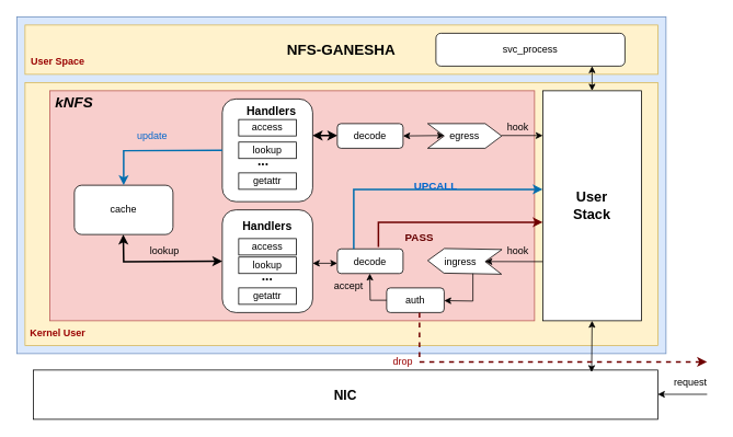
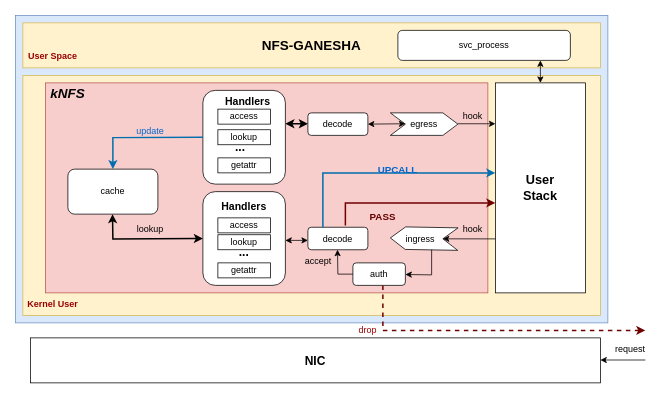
  <mxCell id="0" />
  <mxCell id="1" parent="0" />
  <mxCell id="2" value="" style="rounded=20;whiteSpace=wrap;html=1;fillColor=#dae8fc;strokeColor=#6c8ebf;" parent="1" vertex="1"><mxGeometry x="20" y="20" width="790" height="410" as="geometry" /></mxCell>
  <mxCell id="3" value="&lt;b&gt;&lt;font style=&quot;font-size: 16px;&quot;&gt;NIC&lt;/font&gt;&lt;/b&gt;" style="rounded=0;whiteSpace=wrap;html=1;" parent="1" vertex="1"><mxGeometry x="40" y="450" width="760" height="60" as="geometry" /></mxCell>
  <mxCell id="4" value="" style="rounded=0;whiteSpace=wrap;html=1;fillColor=#fff2cc;strokeColor=#d6b656;" parent="1" vertex="1"><mxGeometry x="30" y="100" width="770" height="320" as="geometry" /></mxCell>
  <mxCell id="5" value="&lt;b&gt;&lt;font style=&quot;font-size: 18px;&quot;&gt;NFS-GANESHA&lt;/font&gt;&lt;/b&gt;" style="rounded=0;whiteSpace=wrap;html=1;fillColor=#fff2cc;strokeColor=#d6b656;" parent="1" vertex="1"><mxGeometry x="30" y="30" width="770" height="60" as="geometry" /></mxCell>
  <mxCell id="6" value="&lt;h4&gt;&lt;font color=&quot;#990000&quot;&gt;User Space&lt;/font&gt;&lt;/h4&gt;" style="text;html=1;strokeColor=none;fillColor=none;align=center;verticalAlign=middle;whiteSpace=wrap;rounded=0;" parent="1" vertex="1"><mxGeometry x="30" y="60" width="80" height="30" as="geometry" /></mxCell>
  <mxCell id="7" value="&lt;h4&gt;&lt;font color=&quot;#990000&quot;&gt;Kernel User&lt;/font&gt;&lt;/h4&gt;" style="text;html=1;strokeColor=none;fillColor=none;align=center;verticalAlign=middle;whiteSpace=wrap;rounded=0;" parent="1" vertex="1"><mxGeometry x="30" y="390" width="80" height="30" as="geometry" /></mxCell>
  <mxCell id="8" value="" style="rounded=0;whiteSpace=wrap;html=1;fillColor=#f8cecc;strokeColor=#b85450;" parent="1" vertex="1"><mxGeometry x="60" y="110" width="590" height="280" as="geometry" /></mxCell>
  <mxCell id="9" value="&lt;b&gt;&lt;i&gt;&lt;font style=&quot;font-size: 18px;&quot;&gt;kNFS&lt;/font&gt;&lt;/i&gt;&lt;/b&gt;" style="text;html=1;strokeColor=none;fillColor=none;align=center;verticalAlign=middle;whiteSpace=wrap;rounded=0;" parent="1" vertex="1"><mxGeometry x="60" y="110" width="60" height="30" as="geometry" /></mxCell>
  <mxCell id="10" value="&lt;b style=&quot;font-size: 17px;&quot;&gt;User&lt;br&gt;Stack&lt;/b&gt;" style="rounded=0;whiteSpace=wrap;html=1;" parent="1" vertex="1"><mxGeometry x="660" y="110" width="120" height="280" as="geometry" /></mxCell>
  <mxCell id="11" value="cache" style="rounded=1;whiteSpace=wrap;html=1;" parent="1" vertex="1"><mxGeometry x="90" y="225" width="120" height="60" as="geometry" /></mxCell>
  <mxCell id="12" value="decode" style="rounded=1;whiteSpace=wrap;html=1;" parent="1" vertex="1"><mxGeometry x="410" y="302.5" width="80" height="30" as="geometry" /></mxCell>
  <mxCell id="13" value="lookup" style="text;html=1;strokeColor=none;fillColor=none;align=center;verticalAlign=middle;whiteSpace=wrap;rounded=0;" parent="1" vertex="1"><mxGeometry x="170" y="290" width="60" height="30" as="geometry" /></mxCell>
  <mxCell id="14" value="" style="rounded=1;whiteSpace=wrap;html=1;" parent="1" vertex="1"><mxGeometry x="270" y="255" width="110" height="125" as="geometry" /></mxCell>
  <mxCell id="15" value="access" style="rounded=0;whiteSpace=wrap;html=1;" parent="1" vertex="1"><mxGeometry x="290" y="290" width="70" height="20" as="geometry" /></mxCell>
  <mxCell id="16" value="&lt;b&gt;&lt;font style=&quot;font-size: 14px;&quot;&gt;Handlers&lt;/font&gt;&lt;/b&gt;" style="text;html=1;strokeColor=none;fillColor=none;align=center;verticalAlign=middle;whiteSpace=wrap;rounded=0;" parent="1" vertex="1"><mxGeometry x="295" y="260" width="60" height="30" as="geometry" /></mxCell>
  <mxCell id="17" value="lookup" style="rounded=0;whiteSpace=wrap;html=1;" parent="1" vertex="1"><mxGeometry x="290" y="312.5" width="70" height="20" as="geometry" /></mxCell>
  <mxCell id="18" value="getattr" style="rounded=0;whiteSpace=wrap;html=1;" parent="1" vertex="1"><mxGeometry x="290" y="350" width="70" height="20" as="geometry" /></mxCell>
  <mxCell id="19" value="&lt;b&gt;&lt;font style=&quot;font-size: 16px;&quot;&gt;...&lt;/font&gt;&lt;/b&gt;" style="text;html=1;strokeColor=none;fillColor=none;align=center;verticalAlign=middle;whiteSpace=wrap;rounded=0;" parent="1" vertex="1"><mxGeometry x="295" y="320" width="60" height="30" as="geometry" /></mxCell>
  <mxCell id="20" value="svc_process" style="rounded=1;whiteSpace=wrap;html=1;" parent="1" vertex="1"><mxGeometry x="530" y="40" width="230" height="40" as="geometry" /></mxCell>
- <mxCell id="21" value="" style="endArrow=classic;startArrow=classic;html=1;rounded=0;exitX=0.894;exitY=0.043;exitDx=0;exitDy=0;exitPerimeter=0;entryX=0.5;entryY=1;entryDx=0;entryDy=0;" parent="1" source="3" target="10" edge="1"><mxGeometry width="50" height="50" relative="1" as="geometry"><mxPoint x="719.5" y="430" as="sourcePoint" /><mxPoint x="720" y="400" as="targetPoint" /></mxGeometry></mxCell>
  <mxCell id="22" value="" style="shape=step;perimeter=stepPerimeter;whiteSpace=wrap;html=1;fixedSize=1;rotation=-179;" parent="1" vertex="1"><mxGeometry x="520" y="302.5" width="90" height="30" as="geometry" /></mxCell>
  <mxCell id="23" value="ingress" style="text;html=1;strokeColor=none;fillColor=none;align=center;verticalAlign=middle;whiteSpace=wrap;rounded=0;" parent="1" vertex="1"><mxGeometry x="530" y="302.5" width="60" height="30" as="geometry" /></mxCell>
  <mxCell id="24" value="" style="endArrow=classic;html=1;rounded=0;entryX=0;entryY=0.5;entryDx=0;entryDy=0;" parent="1" target="22" edge="1"><mxGeometry width="50" height="50" relative="1" as="geometry"><mxPoint x="660" y="318" as="sourcePoint" /><mxPoint x="610" y="334.5" as="targetPoint" /></mxGeometry></mxCell>
  <mxCell id="25" value="hook" style="text;html=1;strokeColor=none;fillColor=none;align=center;verticalAlign=middle;whiteSpace=wrap;rounded=0;" parent="1" vertex="1"><mxGeometry x="600" y="290" width="60" height="30" as="geometry" /></mxCell>
  <mxCell id="26" value="decode" style="rounded=1;whiteSpace=wrap;html=1;" parent="1" vertex="1"><mxGeometry x="410" y="150" width="80" height="30" as="geometry" /></mxCell>
  <mxCell id="27" value="" style="endArrow=classic;startArrow=classic;html=1;rounded=0;" parent="1" edge="1"><mxGeometry width="50" height="50" relative="1" as="geometry"><mxPoint x="380" y="320" as="sourcePoint" /><mxPoint x="410" y="320" as="targetPoint" /></mxGeometry></mxCell>
  <mxCell id="28" value="" style="endArrow=classic;startArrow=classic;html=1;rounded=0;exitX=0;exitY=0.5;exitDx=0;exitDy=0;strokeWidth=2;" parent="1" source="14" edge="1"><mxGeometry width="50" height="50" relative="1" as="geometry"><mxPoint x="149.5" y="355" as="sourcePoint" /><mxPoint x="149.5" y="285" as="targetPoint" /><Array as="points"><mxPoint x="150" y="318" /></Array></mxGeometry></mxCell>
  <mxCell id="29" value="egress" style="shape=step;perimeter=stepPerimeter;whiteSpace=wrap;html=1;fixedSize=1;rotation=0;" parent="1" vertex="1"><mxGeometry x="520" y="150" width="90" height="30" as="geometry" /></mxCell>
  <mxCell id="30" value="" style="endArrow=classic;html=1;rounded=0;" parent="1" edge="1"><mxGeometry width="50" height="50" relative="1" as="geometry"><mxPoint x="610" y="164.5" as="sourcePoint" /><mxPoint x="660" y="164.5" as="targetPoint" /></mxGeometry></mxCell>
  <mxCell id="31" value="hook" style="text;html=1;strokeColor=none;fillColor=none;align=center;verticalAlign=middle;whiteSpace=wrap;rounded=0;" parent="1" vertex="1"><mxGeometry x="600" y="140" width="60" height="30" as="geometry" /></mxCell>
  <mxCell id="32" value="" style="endArrow=classic;startArrow=classic;html=1;rounded=0;exitX=1;exitY=0.5;exitDx=0;exitDy=0;" parent="1" source="26" edge="1"><mxGeometry width="50" height="50" relative="1" as="geometry"><mxPoint x="510" y="164.5" as="sourcePoint" /><mxPoint x="540" y="164.5" as="targetPoint" /></mxGeometry></mxCell>
  <mxCell id="33" value="" style="endArrow=classic;startArrow=classic;html=1;rounded=0;exitX=0.5;exitY=0;exitDx=0;exitDy=0;" parent="1" source="10" edge="1"><mxGeometry width="50" height="50" relative="1" as="geometry"><mxPoint x="719.5" y="110" as="sourcePoint" /><mxPoint x="720" y="80" as="targetPoint" /></mxGeometry></mxCell>
  <mxCell id="34" value="" style="rounded=1;whiteSpace=wrap;html=1;" parent="1" vertex="1"><mxGeometry x="270" y="120" width="110" height="125" as="geometry" /></mxCell>
  <mxCell id="35" value="" style="endArrow=classic;startArrow=classic;html=1;rounded=0;strokeWidth=2;" parent="1" edge="1"><mxGeometry width="50" height="50" relative="1" as="geometry"><mxPoint x="380" y="164.5" as="sourcePoint" /><mxPoint x="410" y="164.5" as="targetPoint" /></mxGeometry></mxCell>
  <mxCell id="36" value="" style="endArrow=classic;html=1;rounded=0;entryX=0.5;entryY=0;entryDx=0;entryDy=0;exitX=0;exitY=0.5;exitDx=0;exitDy=0;fillColor=#1ba1e2;strokeColor=#006EAF;strokeWidth=2;" parent="1" source="34" target="11" edge="1"><mxGeometry width="50" height="50" relative="1" as="geometry"><mxPoint x="170" y="190" as="sourcePoint" /><mxPoint x="220" y="140" as="targetPoint" /><Array as="points"><mxPoint x="150" y="183" /></Array></mxGeometry></mxCell>
- <mxCell id="37" value="&lt;font&gt;update&lt;/font&gt;" style="text;html=1;strokeColor=none;fillColor=none;align=center;verticalAlign=middle;whiteSpace=wrap;rounded=0;fontColor=#0066CC;" parent="1" vertex="1"><mxGeometry x="155" y="150" width="60" height="30" as="geometry" /></mxCell>
+ <mxCell id="37" value="&lt;font&gt;update&lt;/font&gt;" style="text;html=1;strokeColor=none;fillColor=none;align=center;verticalAlign=middle;whiteSpace=wrap;rounded=0;fontColor=#0066CC;" parent="1" vertex="1"><mxGeometry x="170" y="160" width="60" height="30" as="geometry" /></mxCell>
  <mxCell id="38" value="&lt;b&gt;&lt;font style=&quot;font-size: 14px;&quot;&gt;Handlers&lt;/font&gt;&lt;/b&gt;" style="text;html=1;strokeColor=none;fillColor=none;align=center;verticalAlign=middle;whiteSpace=wrap;rounded=0;" parent="1" vertex="1"><mxGeometry x="300" y="120" width="60" height="30" as="geometry" /></mxCell>
  <mxCell id="39" value="access" style="rounded=0;whiteSpace=wrap;html=1;" parent="1" vertex="1"><mxGeometry x="290" y="145" width="70" height="20" as="geometry" /></mxCell>
  <mxCell id="40" value="lookup" style="rounded=0;whiteSpace=wrap;html=1;" parent="1" vertex="1"><mxGeometry x="290" y="172.5" width="70" height="20" as="geometry" /></mxCell>
  <mxCell id="41" value="&lt;b&gt;&lt;font style=&quot;font-size: 16px;&quot;&gt;...&lt;/font&gt;&lt;/b&gt;" style="text;html=1;strokeColor=none;fillColor=none;align=center;verticalAlign=middle;whiteSpace=wrap;rounded=0;" parent="1" vertex="1"><mxGeometry x="290" y="180" width="60" height="30" as="geometry" /></mxCell>
  <mxCell id="42" value="getattr" style="rounded=0;whiteSpace=wrap;html=1;" parent="1" vertex="1"><mxGeometry x="290" y="210" width="70" height="20" as="geometry" /></mxCell>
  <mxCell id="43" value="" style="endArrow=classic;html=1;rounded=0;" edge="1" parent="1"><mxGeometry width="50" height="50" relative="1" as="geometry"><mxPoint x="860" y="479.5" as="sourcePoint" /><mxPoint x="800" y="479.5" as="targetPoint" /></mxGeometry></mxCell>
  <mxCell id="44" value="request" style="text;html=1;strokeColor=none;fillColor=none;align=center;verticalAlign=middle;whiteSpace=wrap;rounded=0;" vertex="1" parent="1"><mxGeometry x="810" y="450" width="60" height="30" as="geometry" /></mxCell>
  <mxCell id="45" value="auth" style="rounded=1;whiteSpace=wrap;html=1;" vertex="1" parent="1"><mxGeometry x="470" y="350" width="70" height="30" as="geometry" /></mxCell>
  <mxCell id="46" value="" style="endArrow=classic;html=1;rounded=0;exitX=0.75;exitY=1;exitDx=0;exitDy=0;" edge="1" parent="1" source="23"><mxGeometry width="50" height="50" relative="1" as="geometry"><mxPoint x="575" y="330" as="sourcePoint" /><mxPoint x="540" y="365.5" as="targetPoint" /><Array as="points"><mxPoint x="575" y="366" /></Array></mxGeometry></mxCell>
  <mxCell id="47" value="" style="endArrow=classic;html=1;rounded=0;exitX=0;exitY=0.5;exitDx=0;exitDy=0;" edge="1" parent="1" source="45"><mxGeometry width="50" height="50" relative="1" as="geometry"><mxPoint x="470" y="370" as="sourcePoint" /><mxPoint x="449.5" y="332.5" as="targetPoint" /><Array as="points"><mxPoint x="450" y="365" /></Array></mxGeometry></mxCell>
  <mxCell id="48" value="accept" style="text;html=1;strokeColor=none;fillColor=none;align=center;verticalAlign=middle;whiteSpace=wrap;rounded=0;" vertex="1" parent="1"><mxGeometry x="394" y="332.5" width="60" height="30" as="geometry" /></mxCell>
  <mxCell id="49" value="" style="endArrow=classic;html=1;rounded=0;dashed=1;fillColor=#a20025;strokeColor=#6F0000;strokeWidth=2;" edge="1" parent="1"><mxGeometry width="50" height="50" relative="1" as="geometry"><mxPoint x="510" y="380" as="sourcePoint" /><mxPoint x="860" y="440" as="targetPoint" /><Array as="points"><mxPoint x="510" y="440" /></Array></mxGeometry></mxCell>
  <mxCell id="50" value="drop" style="text;html=1;align=center;verticalAlign=middle;whiteSpace=wrap;rounded=0;fontColor=#990000;" vertex="1" parent="1"><mxGeometry x="460" y="425" width="60" height="30" as="geometry" /></mxCell>
  <mxCell id="51" value="" style="endArrow=classic;html=1;rounded=0;strokeWidth=2;fillColor=#a20025;strokeColor=#6F0000;" edge="1" parent="1"><mxGeometry width="50" height="50" relative="1" as="geometry"><mxPoint x="460" y="300" as="sourcePoint" /><mxPoint x="660" y="270" as="targetPoint" /><Array as="points"><mxPoint x="460" y="270" /></Array></mxGeometry></mxCell>
  <mxCell id="52" value="PASS" style="text;html=1;align=center;verticalAlign=middle;whiteSpace=wrap;rounded=0;fontColor=#660000;fontSize=13;fontStyle=1" vertex="1" parent="1"><mxGeometry x="480" y="272.5" width="60" height="30" as="geometry" /></mxCell>
  <mxCell id="53" value="" style="endArrow=classic;html=1;rounded=0;exitX=0.25;exitY=0;exitDx=0;exitDy=0;strokeWidth=2;fillColor=#1ba1e2;strokeColor=#006EAF;" edge="1" parent="1" source="12"><mxGeometry width="50" height="50" relative="1" as="geometry"><mxPoint x="450" y="230" as="sourcePoint" /><mxPoint x="660" y="230" as="targetPoint" /><Array as="points"><mxPoint x="430" y="230" /></Array></mxGeometry></mxCell>
  <mxCell id="54" value="&lt;b&gt;&lt;font color=&quot;#0066cc&quot; style=&quot;font-size: 13px;&quot;&gt;UPCALL&lt;/font&gt;&lt;/b&gt;" style="text;html=1;strokeColor=none;fillColor=none;align=center;verticalAlign=middle;whiteSpace=wrap;rounded=0;" vertex="1" parent="1"><mxGeometry x="500" y="210" width="60" height="30" as="geometry" /></mxCell>
